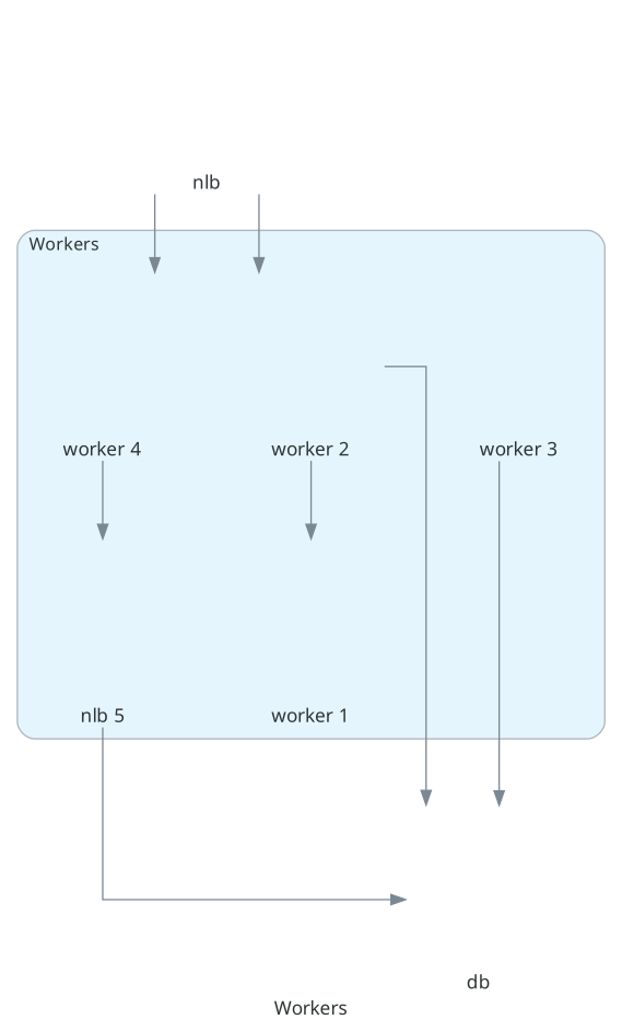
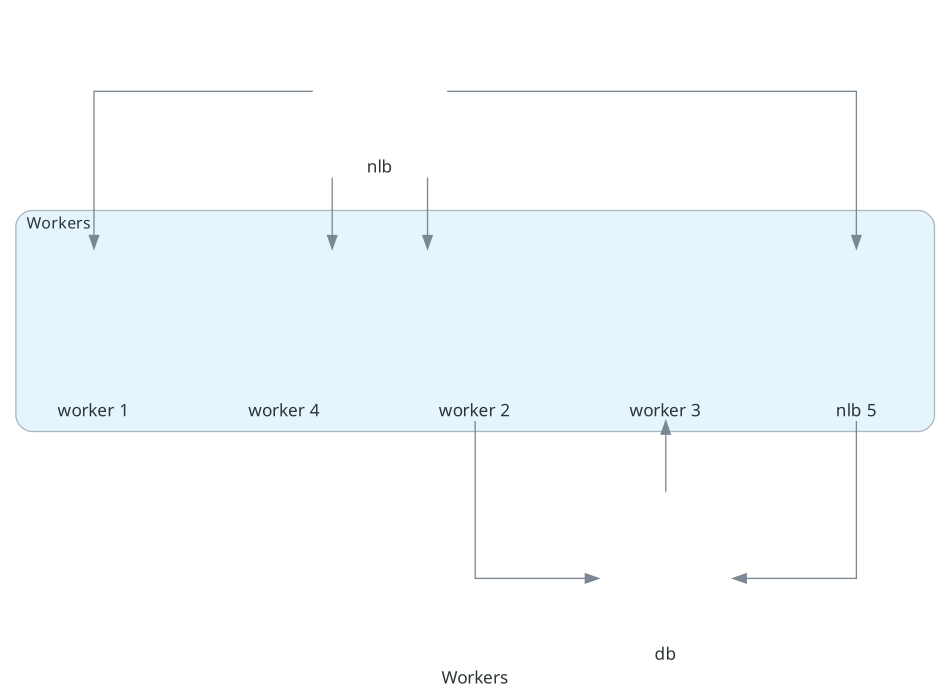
  digraph {
    fontcolor="#2D3436"
    fontname="Noto Sans"
    fontsize=13
    label=Workers
    nodesep=0.6
    rankdir=TB
    ranksep=0.75
    splines=ortho
    node [fixedsize=true fontcolor="#2D3436" fontname="Noto Sans" fontsize=13 labelloc=b shape=none style=rounded]
    edge [color="#7B8894" dir=forward fontcolor="#2D3436" fontname="Noto Sans" fontsize=13]
    n1 [height=1.7999999999999998 label="nlb 5" width=1.4]
    n2 [height=1.7999999999999998 label="worker 3" width=1.4]
    n3 [height=1.7999999999999998 label="worker 2" width=1.4]
    n4 [height=1.7999999999999998 label="worker 4" width=1.4]
    n5 [height=1.7999999999999998 label="worker 1" width=1.4]
    n6 [height=1.7999999999999998 label=db width=1.4]
    n7 [height=1.7999999999999998 label=nlb width=1.4]
    subgraph cluster_1 {
      bgcolor="#E5F5FD"
      fontsize=12
      labeljust=l
      pencolor="#AEB6BE"
      shape=box
      style=rounded
      n1
      n2
      n3
      n4
      n5
    }
    n1 -> n6
-   n2 -> n6
+   n6 -> n2
    n3 -> n6
-   n4 -> n1
+   n7 -> n1
    n7 -> n3
    n7 -> n4
-   n3 -> n5
+   n7 -> n5
  }
